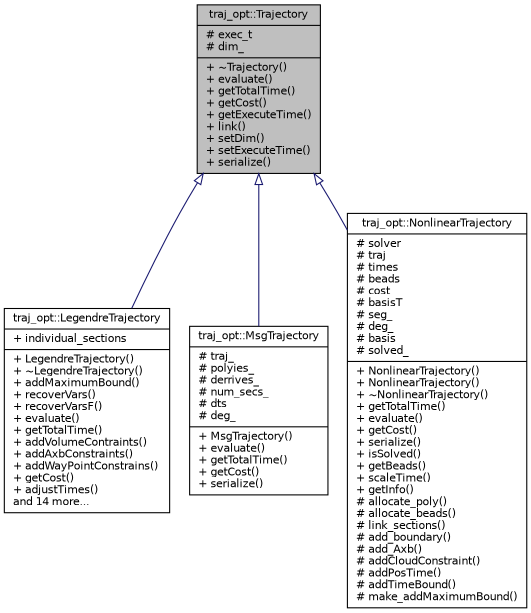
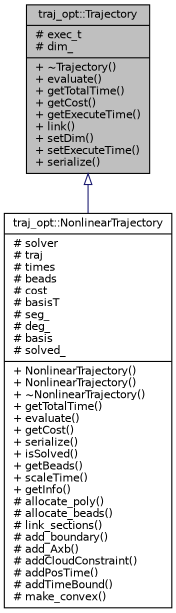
  digraph {
    node [color=black fillcolor=white fontname=Helvetica fontsize=10 shape=record style=filled]
    edge [arrowtail=onormal color=midnightblue dir=back fontname=Helvetica fontsize=10 labelfontname=Helvetica labelfontsize=10 style=solid]
    n1 [fillcolor=grey75 fontcolor=black height=0.2 label="{traj_opt::Trajectory\n|# exec_t\l# dim_\l|+ ~Trajectory()\l+ evaluate()\l+ getTotalTime()\l+ getCost()\l+ getExecuteTime()\l+ link()\l+ setDim()\l+ setExecuteTime()\l+ serialize()\l}" width=0.4]
-   n2 [height=0.2 label="{traj_opt::LegendreTrajectory\n|+ individual_sections\l|+ LegendreTrajectory()\l+ ~LegendreTrajectory()\l+ addMaximumBound()\l+ recoverVars()\l+ recoverVarsF()\l+ evaluate()\l+ getTotalTime()\l+ addVolumeContraints()\l+ addAxbConstraints()\l+ addWayPointConstrains()\l+ getCost()\l+ adjustTimes()\land 14 more...\l}" width=0.4]
-   n3 [height=0.2 label="{traj_opt::MsgTrajectory\n|# traj_\l# polyies_\l# derrives_\l# num_secs_\l# dts\l# deg_\l|+ MsgTrajectory()\l+ evaluate()\l+ getTotalTime()\l+ getCost()\l+ serialize()\l}" width=0.4]
-   n4 [height=0.2 label="{traj_opt::NonlinearTrajectory\n|# solver\l# traj\l# times\l# beads\l# cost\l# basisT\l# seg_\l# deg_\l# basis\l# solved_\l|+ NonlinearTrajectory()\l+ NonlinearTrajectory()\l+ ~NonlinearTrajectory()\l+ getTotalTime()\l+ evaluate()\l+ getCost()\l+ serialize()\l+ isSolved()\l+ getBeads()\l+ scaleTime()\l+ getInfo()\l# allocate_poly()\l# allocate_beads()\l# link_sections()\l# add_boundary()\l# add_Axb()\l# addCloudConstraint()\l# addPosTime()\l# addTimeBound()\l# make_addMaximumBound()\l}" width=0.4]
-   n1 -> n2
-   n1 -> n3
+   n4 [height=0.2 label="{traj_opt::NonlinearTrajectory\n|# solver\l# traj\l# times\l# beads\l# cost\l# basisT\l# seg_\l# deg_\l# basis\l# solved_\l|+ NonlinearTrajectory()\l+ NonlinearTrajectory()\l+ ~NonlinearTrajectory()\l+ getTotalTime()\l+ evaluate()\l+ getCost()\l+ serialize()\l+ isSolved()\l+ getBeads()\l+ scaleTime()\l+ getInfo()\l# allocate_poly()\l# allocate_beads()\l# link_sections()\l# add_boundary()\l# add_Axb()\l# addCloudConstraint()\l# addPosTime()\l# addTimeBound()\l# make_convex()\l}" width=0.4]
    n1 -> n4
  }
